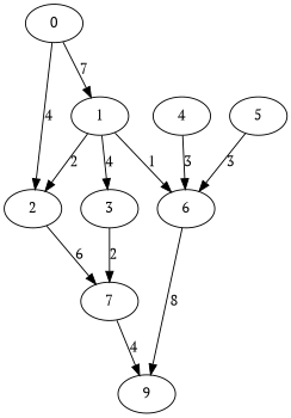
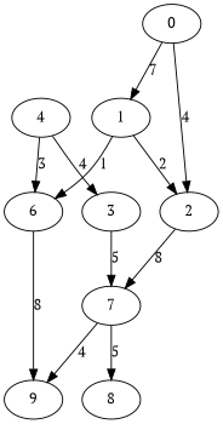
  digraph {
    fontname="PT Serif"
    node [fontname="PT Serif"]
    edge [fontname="PT Serif"]
    0
    1
    2
    3
    6
    7
    4
    9
-   5
+   8
    0 -> 1 [label=7]
    0 -> 2 [label=4]
    1 -> 2 [label=2]
-   1 -> 3 [label=4]
+   4 -> 3 [label=4]
    1 -> 6 [label=1]
-   2 -> 7 [label=6]
-   3 -> 7 [label=2]
+   2 -> 7 [label=8]
+   3 -> 7 [label=5]
    6 -> 9 [label=8]
    7 -> 9 [label=4]
+   7 -> 8 [label=5]
    4 -> 6 [label=3]
-   5 -> 6 [label=3]
  }
